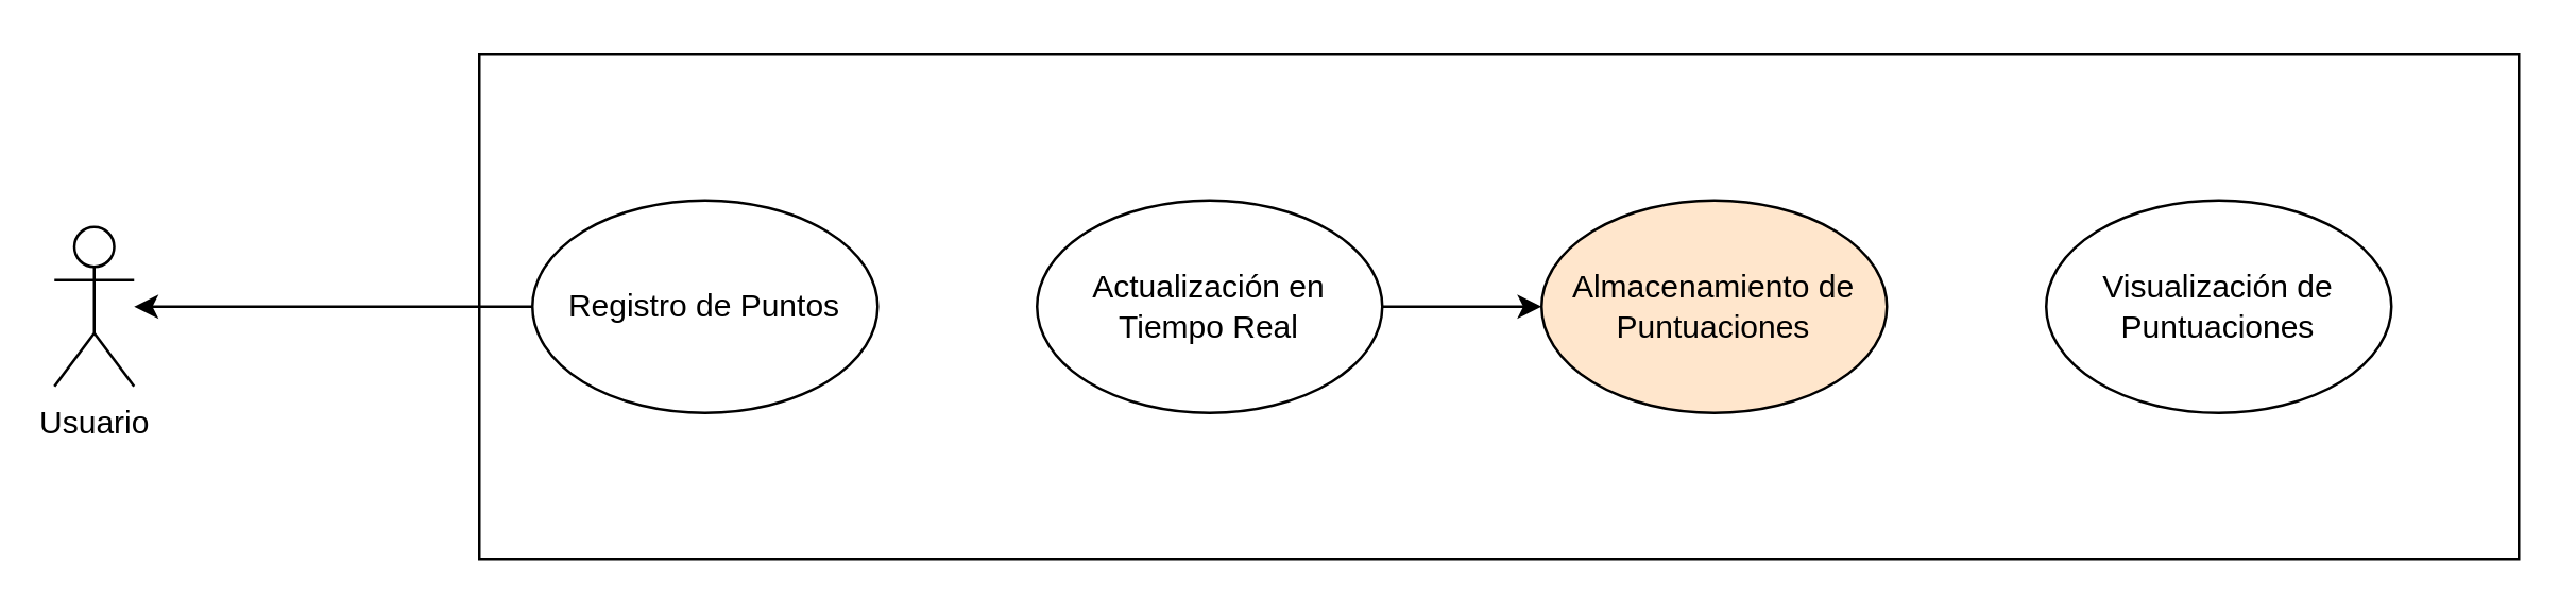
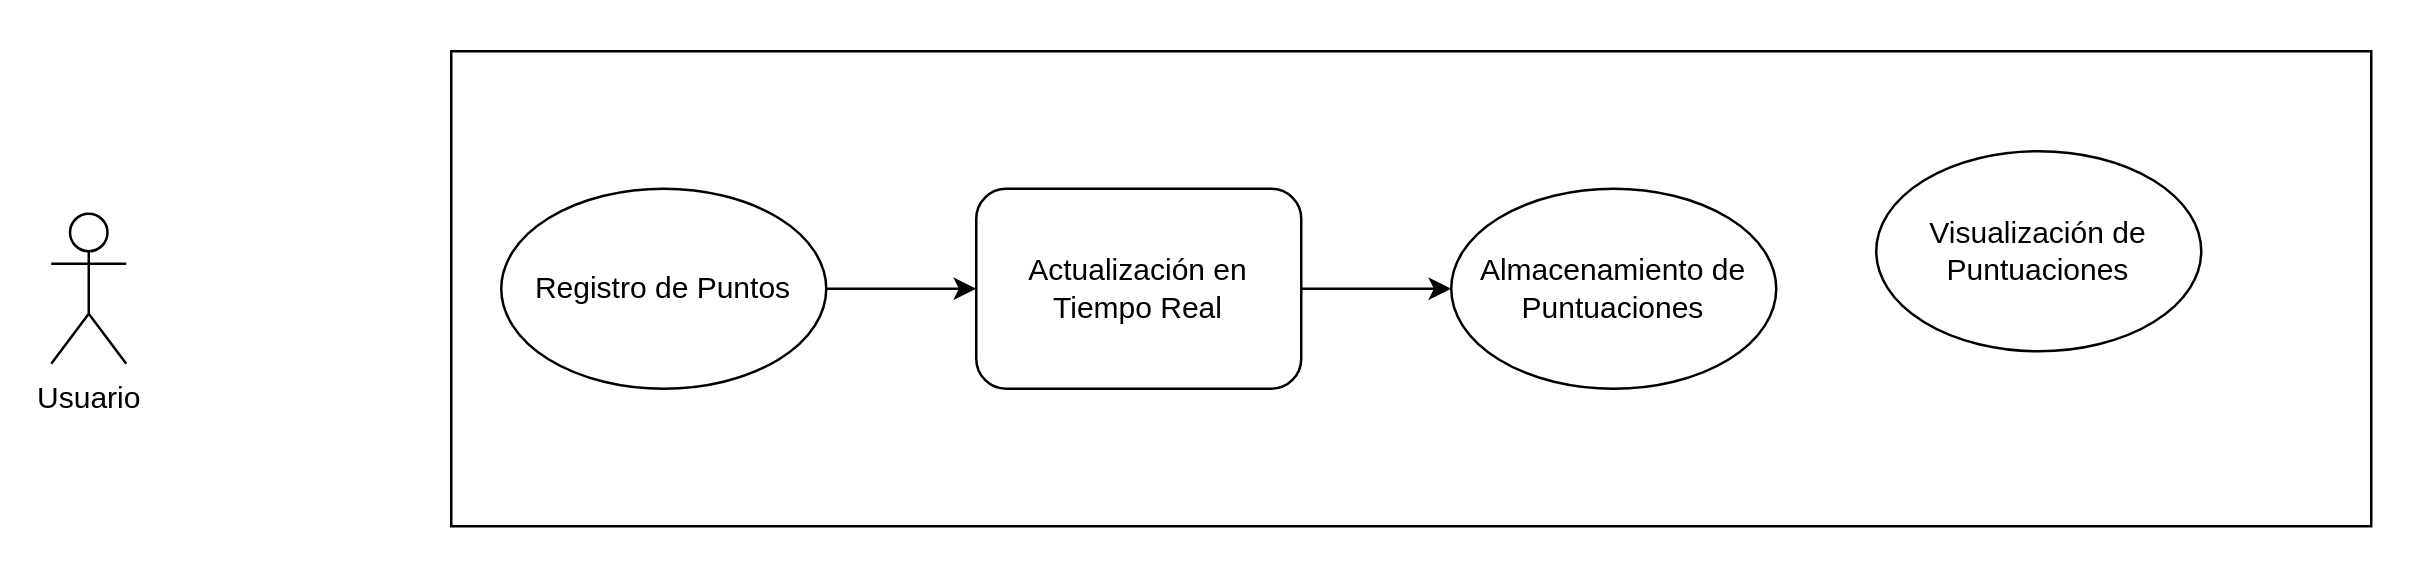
  <mxCell id="0" />
  <mxCell id="1" parent="0" />
  <mxCell id="2" value="&lt;div&gt;&lt;br&gt;&lt;/div&gt;" style="rounded=0;whiteSpace=wrap;html=1;" vertex="1" parent="1"><mxGeometry x="180" y="20" width="768" height="190" as="geometry" /></mxCell>
  <mxCell id="3" value="Usuario" style="shape=umlActor;verticalLabelPosition=bottom;verticalAlign=top;html=1;outlineConnect=0;" vertex="1" parent="1"><mxGeometry x="20" y="85" width="30" height="60" as="geometry" /></mxCell>
- <mxCell id="4" style="edgeStyle=orthogonalEdgeStyle;rounded=0;orthogonalLoop=1;jettySize=auto;html=1;" edge="1" parent="1" source="5" target="3"><mxGeometry relative="1" as="geometry" /></mxCell>
+ <mxCell id="4" style="edgeStyle=orthogonalEdgeStyle;rounded=0;orthogonalLoop=1;jettySize=auto;html=1;" edge="1" parent="1" source="5" target="7"><mxGeometry relative="1" as="geometry" /></mxCell>
  <mxCell id="5" value="Registro de Puntos" style="ellipse;whiteSpace=wrap;html=1;" vertex="1" parent="1"><mxGeometry x="200" y="75" width="130" height="80" as="geometry" /></mxCell>
  <mxCell id="6" style="edgeStyle=orthogonalEdgeStyle;rounded=0;orthogonalLoop=1;jettySize=auto;html=1;entryX=0;entryY=0.5;entryDx=0;entryDy=0;" edge="1" parent="1" source="7" target="8"><mxGeometry relative="1" as="geometry" /></mxCell>
- <mxCell id="7" value="Actualización en Tiempo Real" style="ellipse;whiteSpace=wrap;html=1;" vertex="1" parent="1"><mxGeometry x="390" y="75" width="130" height="80" as="geometry" /></mxCell>
- <mxCell id="8" value="Almacenamiento de Puntuaciones" style="ellipse;whiteSpace=wrap;html=1;fillColor=#ffe6cc;" vertex="1" parent="1"><mxGeometry x="580" y="75" width="130" height="80" as="geometry" /></mxCell>
- <mxCell id="9" value="Visualización de Puntuaciones" style="ellipse;whiteSpace=wrap;html=1;" vertex="1" parent="1"><mxGeometry x="770" y="75" width="130" height="80" as="geometry" /></mxCell>
+ <mxCell id="7" value="Actualización en Tiempo Real" style="whiteSpace=wrap;html=1;rounded=1;" vertex="1" parent="1"><mxGeometry x="390" y="75" width="130" height="80" as="geometry" /></mxCell>
+ <mxCell id="8" value="Almacenamiento de Puntuaciones" style="ellipse;whiteSpace=wrap;html=1;" vertex="1" parent="1"><mxGeometry x="580" y="75" width="130" height="80" as="geometry" /></mxCell>
+ <mxCell id="9" value="Visualización de Puntuaciones" style="ellipse;whiteSpace=wrap;html=1;" vertex="1" parent="1"><mxGeometry x="750" y="60" width="130" height="80" as="geometry" /></mxCell>
